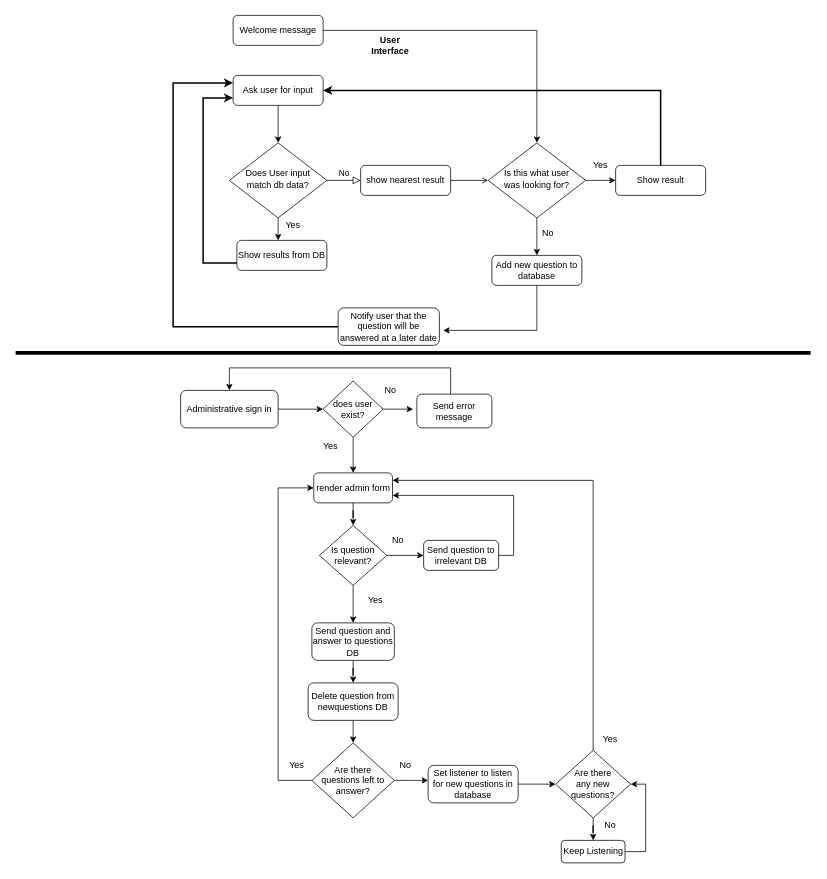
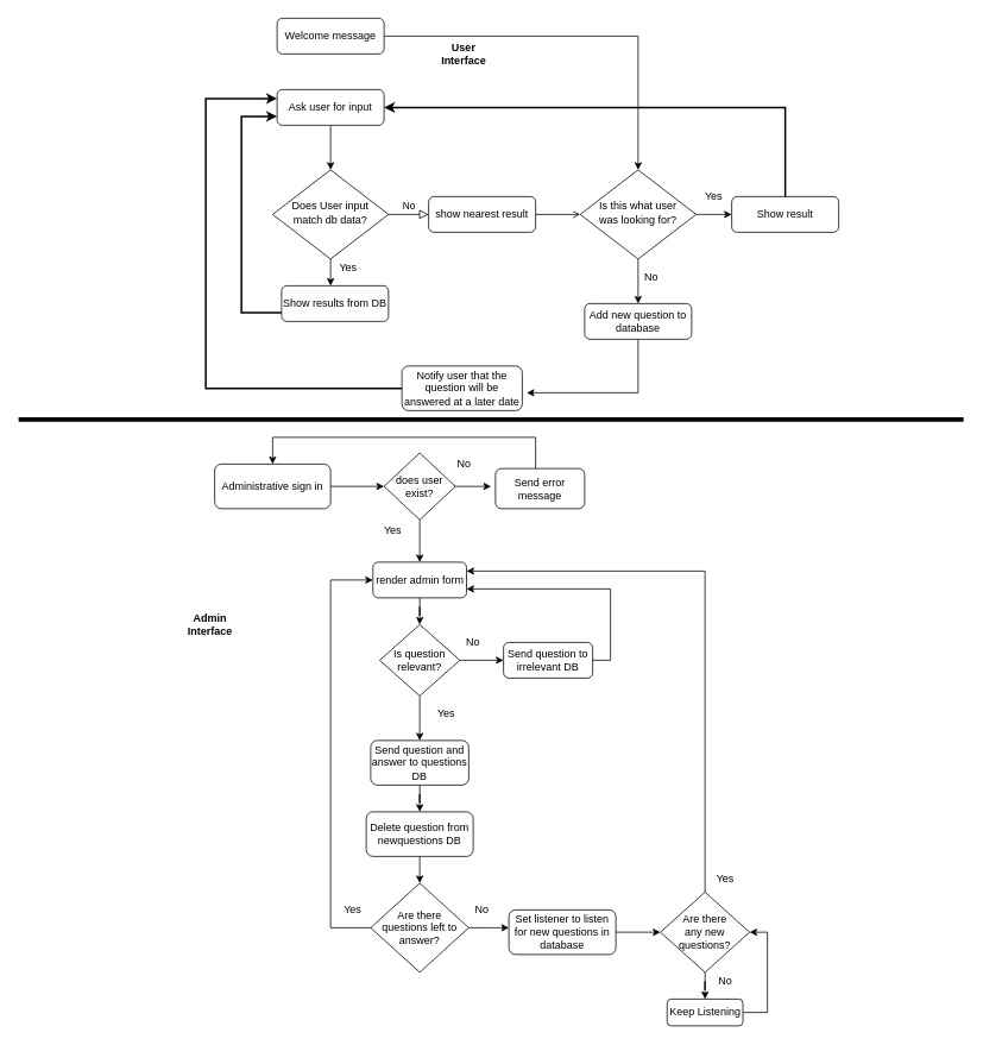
  <mxCell id="0" />
  <mxCell id="1" parent="0" />
  <mxCell id="2" style="edgeStyle=orthogonalEdgeStyle;rounded=0;orthogonalLoop=1;jettySize=auto;html=1;entryX=0.5;entryY=0;entryDx=0;entryDy=0;" parent="1" source="3" target="6" edge="1"><mxGeometry relative="1" as="geometry" /></mxCell>
  <mxCell id="3" value="Ask user for input" style="rounded=1;whiteSpace=wrap;html=1;fontSize=12;glass=0;strokeWidth=1;shadow=0;" parent="1" vertex="1"><mxGeometry x="310" y="100" width="120" height="40" as="geometry" /></mxCell>
  <mxCell id="4" value="No" style="edgeStyle=orthogonalEdgeStyle;rounded=0;html=1;jettySize=auto;orthogonalLoop=1;fontSize=11;endArrow=block;endFill=0;endSize=8;strokeWidth=1;shadow=0;labelBackgroundColor=none;" parent="1" source="6" target="8" edge="1"><mxGeometry y="10" relative="1" as="geometry"><mxPoint as="offset" /></mxGeometry></mxCell>
  <mxCell id="5" style="edgeStyle=orthogonalEdgeStyle;rounded=0;orthogonalLoop=1;jettySize=auto;html=1;" parent="1" source="6" edge="1"><mxGeometry relative="1" as="geometry"><mxPoint x="370" y="320" as="targetPoint" /></mxGeometry></mxCell>
  <mxCell id="6" value="Does User input match db data?" style="rhombus;whiteSpace=wrap;html=1;shadow=0;fontFamily=Helvetica;fontSize=12;align=center;strokeWidth=1;spacing=6;spacingTop=-4;" parent="1" vertex="1"><mxGeometry x="305" y="190" width="130" height="100" as="geometry" /></mxCell>
  <mxCell id="7" style="edgeStyle=orthogonalEdgeStyle;rounded=0;orthogonalLoop=1;jettySize=auto;html=1;entryX=0;entryY=0.5;entryDx=0;entryDy=0;endArrow=open;" parent="1" source="8" target="15" edge="1"><mxGeometry relative="1" as="geometry" /></mxCell>
  <mxCell id="8" value="show nearest result" style="rounded=1;whiteSpace=wrap;html=1;fontSize=12;glass=0;strokeWidth=1;shadow=0;" parent="1" vertex="1"><mxGeometry x="480" y="220" width="120" height="40" as="geometry" /></mxCell>
  <mxCell id="9" style="edgeStyle=orthogonalEdgeStyle;rounded=0;orthogonalLoop=1;jettySize=auto;html=1;" parent="1" source="10" edge="1"><mxGeometry relative="1" as="geometry"><mxPoint x="590" y="440" as="targetPoint" /><Array as="points"><mxPoint x="715" y="440" /></Array></mxGeometry></mxCell>
  <mxCell id="10" value="Add new question to database" style="rounded=1;whiteSpace=wrap;html=1;fontSize=12;glass=0;strokeWidth=1;shadow=0;" parent="1" vertex="1"><mxGeometry x="655" y="340" width="120" height="40" as="geometry" /></mxCell>
  <mxCell id="11" style="edgeStyle=orthogonalEdgeStyle;rounded=0;orthogonalLoop=1;jettySize=auto;html=1;entryX=0;entryY=0.75;entryDx=0;entryDy=0;strokeWidth=2;" parent="1" source="12" target="3" edge="1"><mxGeometry relative="1" as="geometry"><mxPoint x="300" y="130" as="targetPoint" /><Array as="points"><mxPoint x="270" y="350" /><mxPoint x="270" y="130" /></Array></mxGeometry></mxCell>
  <mxCell id="12" value="Show results from DB" style="rounded=1;whiteSpace=wrap;html=1;fontSize=12;glass=0;strokeWidth=1;shadow=0;" parent="1" vertex="1"><mxGeometry x="315" y="320" width="120" height="40" as="geometry" /></mxCell>
  <mxCell id="13" style="edgeStyle=orthogonalEdgeStyle;rounded=0;orthogonalLoop=1;jettySize=auto;html=1;exitX=1;exitY=0.5;exitDx=0;exitDy=0;" parent="1" source="15" target="17" edge="1"><mxGeometry relative="1" as="geometry" /></mxCell>
  <mxCell id="14" style="edgeStyle=orthogonalEdgeStyle;rounded=0;orthogonalLoop=1;jettySize=auto;html=1;" parent="1" source="15" edge="1"><mxGeometry relative="1" as="geometry"><mxPoint x="715" y="340" as="targetPoint" /></mxGeometry></mxCell>
  <mxCell id="15" value="Is this what user &lt;br&gt;was looking for?" style="rhombus;whiteSpace=wrap;html=1;shadow=0;fontFamily=Helvetica;fontSize=12;align=center;strokeWidth=1;spacing=6;spacingTop=-4;" parent="1" vertex="1"><mxGeometry x="650" y="190" width="130" height="100" as="geometry" /></mxCell>
  <mxCell id="16" style="edgeStyle=orthogonalEdgeStyle;rounded=0;orthogonalLoop=1;jettySize=auto;html=1;entryX=1;entryY=0.5;entryDx=0;entryDy=0;strokeWidth=2;" parent="1" source="17" target="3" edge="1"><mxGeometry relative="1" as="geometry"><Array as="points"><mxPoint x="880" y="120" /></Array></mxGeometry></mxCell>
  <mxCell id="17" value="Show result" style="rounded=1;whiteSpace=wrap;html=1;fontSize=12;glass=0;strokeWidth=1;shadow=0;" parent="1" vertex="1"><mxGeometry x="820" y="220" width="120" height="40" as="geometry" /></mxCell>
  <mxCell id="18" value="Yes" style="text;html=1;strokeColor=none;fillColor=none;align=center;verticalAlign=middle;whiteSpace=wrap;rounded=0;" parent="1" vertex="1"><mxGeometry x="780" y="210" width="40" height="20" as="geometry" /></mxCell>
  <mxCell id="19" style="edgeStyle=orthogonalEdgeStyle;rounded=0;orthogonalLoop=1;jettySize=auto;html=1;" parent="1" source="20" target="15" edge="1"><mxGeometry relative="1" as="geometry" /></mxCell>
  <mxCell id="20" value="Welcome message" style="rounded=1;whiteSpace=wrap;html=1;fontSize=12;glass=0;strokeWidth=1;shadow=0;" parent="1" vertex="1"><mxGeometry x="310" width="120" height="40" as="geometry" y="20" /></mxCell>
  <mxCell id="21" style="edgeStyle=orthogonalEdgeStyle;rounded=0;orthogonalLoop=1;jettySize=auto;html=1;entryX=0;entryY=0.25;entryDx=0;entryDy=0;strokeWidth=2;" parent="1" source="22" target="3" edge="1"><mxGeometry relative="1" as="geometry"><Array as="points"><mxPoint x="230" y="435" /><mxPoint x="230" y="110" /></Array></mxGeometry></mxCell>
  <mxCell id="22" value="Notify user that the question will be answered at a later date" style="rounded=1;whiteSpace=wrap;html=1;fontSize=12;glass=0;strokeWidth=1;shadow=0;" parent="1" vertex="1"><mxGeometry x="450" y="410" width="135" height="50" as="geometry" /></mxCell>
  <mxCell id="23" value="No" style="text;html=1;strokeColor=none;fillColor=none;align=center;verticalAlign=middle;whiteSpace=wrap;rounded=0;" parent="1" vertex="1"><mxGeometry x="710" y="300" width="40" height="20" as="geometry" /></mxCell>
  <mxCell id="24" value="Yes" style="text;html=1;strokeColor=none;fillColor=none;align=center;verticalAlign=middle;whiteSpace=wrap;rounded=0;" parent="1" vertex="1"><mxGeometry x="370" y="290" width="40" height="20" as="geometry" /></mxCell>
  <mxCell id="25" value="&lt;b&gt;User Interface&lt;/b&gt;" style="text;html=1;strokeColor=none;fillColor=none;align=center;verticalAlign=middle;whiteSpace=wrap;rounded=0;" parent="1" vertex="1"><mxGeometry x="497.5" y="40" width="42.5" height="40" as="geometry" /></mxCell>
  <mxCell id="26" style="edgeStyle=orthogonalEdgeStyle;rounded=0;orthogonalLoop=1;jettySize=auto;html=1;exitX=1;exitY=0.5;exitDx=0;exitDy=0;" parent="1" source="27" edge="1"><mxGeometry relative="1" as="geometry"><mxPoint x="430" y="545" as="targetPoint" /></mxGeometry></mxCell>
  <mxCell id="27" value="Administrative sign in" style="rounded=1;whiteSpace=wrap;html=1;" parent="1" vertex="1"><mxGeometry x="240" y="520" width="130" height="50" as="geometry" /></mxCell>
  <mxCell id="28" style="edgeStyle=orthogonalEdgeStyle;rounded=0;orthogonalLoop=1;jettySize=auto;html=1;" parent="1" source="30" edge="1"><mxGeometry relative="1" as="geometry"><mxPoint x="550" y="545" as="targetPoint" /></mxGeometry></mxCell>
  <mxCell id="29" style="edgeStyle=orthogonalEdgeStyle;rounded=0;orthogonalLoop=1;jettySize=auto;html=1;entryX=0.5;entryY=0;entryDx=0;entryDy=0;" parent="1" source="30" target="32" edge="1"><mxGeometry relative="1" as="geometry" /></mxCell>
  <mxCell id="30" value="does user exist?" style="rhombus;whiteSpace=wrap;html=1;" parent="1" vertex="1"><mxGeometry x="430" y="507.5" width="80" height="75" as="geometry" /></mxCell>
  <mxCell id="31" style="edgeStyle=orthogonalEdgeStyle;rounded=0;orthogonalLoop=1;jettySize=auto;html=1;entryX=0.5;entryY=0;entryDx=0;entryDy=0;" parent="1" source="32" target="40" edge="1"><mxGeometry relative="1" as="geometry" /></mxCell>
  <mxCell id="32" value="render admin form" style="rounded=1;whiteSpace=wrap;html=1;" parent="1" vertex="1"><mxGeometry x="417.5" y="630" width="105" height="40" as="geometry" /></mxCell>
  <mxCell id="33" value="Yes" style="text;html=1;strokeColor=none;fillColor=none;align=center;verticalAlign=middle;whiteSpace=wrap;rounded=0;" parent="1" vertex="1"><mxGeometry x="420" y="585" width="40" height="20" as="geometry" /></mxCell>
  <mxCell id="34" style="edgeStyle=orthogonalEdgeStyle;rounded=0;orthogonalLoop=1;jettySize=auto;html=1;entryX=0.5;entryY=0;entryDx=0;entryDy=0;" parent="1" source="35" target="27" edge="1"><mxGeometry relative="1" as="geometry"><Array as="points"><mxPoint x="600" y="490" /><mxPoint x="305" y="490" /></Array></mxGeometry></mxCell>
  <mxCell id="35" value="Send error message" style="rounded=1;whiteSpace=wrap;html=1;" parent="1" vertex="1"><mxGeometry x="555" y="525" width="100" height="45" as="geometry" /></mxCell>
  <mxCell id="36" value="No" style="text;html=1;strokeColor=none;fillColor=none;align=center;verticalAlign=middle;whiteSpace=wrap;rounded=0;" parent="1" vertex="1"><mxGeometry x="500" y="510" width="40" height="20" as="geometry" /></mxCell>
+ <mxCell id="37" value="&lt;b&gt;Admin Interface&lt;/b&gt;" style="text;html=1;strokeColor=none;fillColor=none;align=center;verticalAlign=middle;whiteSpace=wrap;rounded=0;" parent="1" vertex="1"><mxGeometry x="190" y="680" width="90" height="40" as="geometry" /></mxCell>
  <mxCell id="38" style="edgeStyle=orthogonalEdgeStyle;rounded=0;orthogonalLoop=1;jettySize=auto;html=1;entryX=0;entryY=0.5;entryDx=0;entryDy=0;" parent="1" source="40" target="42" edge="1"><mxGeometry relative="1" as="geometry" /></mxCell>
  <mxCell id="39" style="edgeStyle=orthogonalEdgeStyle;rounded=0;orthogonalLoop=1;jettySize=auto;html=1;" parent="1" source="40" edge="1"><mxGeometry relative="1" as="geometry"><mxPoint x="470" y="830" as="targetPoint" /></mxGeometry></mxCell>
  <mxCell id="40" value="Is question relevant?" style="rhombus;whiteSpace=wrap;html=1;" parent="1" vertex="1"><mxGeometry x="425" y="700" width="90" height="80" as="geometry" /></mxCell>
  <mxCell id="41" style="edgeStyle=orthogonalEdgeStyle;rounded=0;orthogonalLoop=1;jettySize=auto;html=1;exitX=1;exitY=0.5;exitDx=0;exitDy=0;entryX=1;entryY=0.75;entryDx=0;entryDy=0;" edge="1" parent="1" source="42" target="32"><mxGeometry relative="1" as="geometry"><Array as="points"><mxPoint x="684" y="740" /><mxPoint x="684" y="660" /></Array></mxGeometry></mxCell>
  <mxCell id="42" value="Send question to irrelevant DB" style="rounded=1;whiteSpace=wrap;html=1;" parent="1" vertex="1"><mxGeometry x="564" y="720" width="100" height="40" as="geometry" /></mxCell>
  <mxCell id="43" value="No" style="text;html=1;strokeColor=none;fillColor=none;align=center;verticalAlign=middle;whiteSpace=wrap;rounded=0;" parent="1" vertex="1"><mxGeometry x="510" y="710" width="40" height="20" as="geometry" /></mxCell>
  <mxCell id="44" style="edgeStyle=orthogonalEdgeStyle;rounded=0;orthogonalLoop=1;jettySize=auto;html=1;entryX=0.5;entryY=0;entryDx=0;entryDy=0;" parent="1" source="45" target="48" edge="1"><mxGeometry relative="1" as="geometry" /></mxCell>
  <mxCell id="45" value="Send question and answer to questions DB" style="rounded=1;whiteSpace=wrap;html=1;" parent="1" vertex="1"><mxGeometry x="415" y="830" width="110" height="50" as="geometry" /></mxCell>
  <mxCell id="46" value="Yes" style="text;html=1;strokeColor=none;fillColor=none;align=center;verticalAlign=middle;whiteSpace=wrap;rounded=0;" parent="1" vertex="1"><mxGeometry x="480" y="790" width="40" height="20" as="geometry" /></mxCell>
  <mxCell id="47" style="edgeStyle=orthogonalEdgeStyle;rounded=0;orthogonalLoop=1;jettySize=auto;html=1;exitX=0.5;exitY=1;exitDx=0;exitDy=0;entryX=0.5;entryY=0;entryDx=0;entryDy=0;" edge="1" parent="1" source="48" target="51"><mxGeometry relative="1" as="geometry" /></mxCell>
  <mxCell id="48" value="Delete question from newquestions DB" style="rounded=1;whiteSpace=wrap;html=1;" parent="1" vertex="1"><mxGeometry x="410" y="910" width="120" height="50" as="geometry" /></mxCell>
  <mxCell id="49" style="edgeStyle=orthogonalEdgeStyle;rounded=0;orthogonalLoop=1;jettySize=auto;html=1;entryX=0;entryY=0.5;entryDx=0;entryDy=0;" edge="1" parent="1" source="51" target="32"><mxGeometry relative="1" as="geometry"><Array as="points"><mxPoint x="370" y="1040" /><mxPoint x="370" y="650" /></Array></mxGeometry></mxCell>
  <mxCell id="50" style="edgeStyle=orthogonalEdgeStyle;rounded=0;orthogonalLoop=1;jettySize=auto;html=1;exitX=1;exitY=0.5;exitDx=0;exitDy=0;" edge="1" parent="1" source="51" target="54"><mxGeometry relative="1" as="geometry"><Array as="points"><mxPoint x="548" y="1040" /><mxPoint x="548" y="1040" /></Array></mxGeometry></mxCell>
  <mxCell id="51" value="Are there &lt;br&gt;questions left to answer?" style="rhombus;whiteSpace=wrap;html=1;" vertex="1" parent="1"><mxGeometry x="415" y="990" width="110" height="100" as="geometry" /></mxCell>
  <mxCell id="52" value="Yes" style="text;html=1;strokeColor=none;fillColor=none;align=center;verticalAlign=middle;whiteSpace=wrap;rounded=0;" vertex="1" parent="1"><mxGeometry x="375" y="1010" width="40" height="20" as="geometry" /></mxCell>
  <mxCell id="53" style="edgeStyle=orthogonalEdgeStyle;rounded=0;orthogonalLoop=1;jettySize=auto;html=1;exitX=1;exitY=0.5;exitDx=0;exitDy=0;entryX=0;entryY=0.5;entryDx=0;entryDy=0;" edge="1" parent="1" source="54" target="58"><mxGeometry relative="1" as="geometry" /></mxCell>
  <mxCell id="54" value="Set listener to listen for new questions in database" style="rounded=1;whiteSpace=wrap;html=1;" vertex="1" parent="1"><mxGeometry x="570" y="1020" width="120" height="50" as="geometry" /></mxCell>
  <mxCell id="55" value="No" style="text;html=1;strokeColor=none;fillColor=none;align=center;verticalAlign=middle;whiteSpace=wrap;rounded=0;" vertex="1" parent="1"><mxGeometry x="520" y="1010" width="40" height="20" as="geometry" /></mxCell>
  <mxCell id="56" style="edgeStyle=orthogonalEdgeStyle;rounded=0;orthogonalLoop=1;jettySize=auto;html=1;exitX=0.5;exitY=0;exitDx=0;exitDy=0;entryX=1;entryY=0.25;entryDx=0;entryDy=0;" edge="1" parent="1" source="58" target="32"><mxGeometry relative="1" as="geometry" /></mxCell>
  <mxCell id="57" style="edgeStyle=orthogonalEdgeStyle;rounded=0;orthogonalLoop=1;jettySize=auto;html=1;entryX=0.5;entryY=0;entryDx=0;entryDy=0;" edge="1" parent="1" source="58" target="61"><mxGeometry relative="1" as="geometry" /></mxCell>
  <mxCell id="58" value="Are there &lt;br&gt;any new questions?" style="rhombus;whiteSpace=wrap;html=1;" vertex="1" parent="1"><mxGeometry x="740" y="1000" width="100" height="90" as="geometry" /></mxCell>
  <mxCell id="59" value="Yes" style="text;html=1;strokeColor=none;fillColor=none;align=center;verticalAlign=middle;whiteSpace=wrap;rounded=0;" vertex="1" parent="1"><mxGeometry x="792.5" y="970" width="40" height="30" as="geometry" /></mxCell>
  <mxCell id="60" style="edgeStyle=orthogonalEdgeStyle;rounded=0;orthogonalLoop=1;jettySize=auto;html=1;entryX=1;entryY=0.5;entryDx=0;entryDy=0;" edge="1" parent="1" source="61" target="58"><mxGeometry relative="1" as="geometry"><Array as="points"><mxPoint x="860" y="1135" /><mxPoint x="860" y="1045" /></Array></mxGeometry></mxCell>
  <mxCell id="61" value="Keep Listening" style="rounded=1;whiteSpace=wrap;html=1;" vertex="1" parent="1"><mxGeometry x="747.5" y="1120" width="85" height="30" as="geometry" /></mxCell>
  <mxCell id="62" value="No" style="text;html=1;strokeColor=none;fillColor=none;align=center;verticalAlign=middle;whiteSpace=wrap;rounded=0;" vertex="1" parent="1"><mxGeometry x="792.5" y="1090" width="40" height="20" as="geometry" /></mxCell>
  <mxCell id="63" value="" style="endArrow=none;html=1;strokeWidth=5;" edge="1" parent="1"><mxGeometry width="50" height="50" relative="1" as="geometry"><mxPoint x="20" y="470" as="sourcePoint" /><mxPoint x="1080" y="470" as="targetPoint" /></mxGeometry></mxCell>
